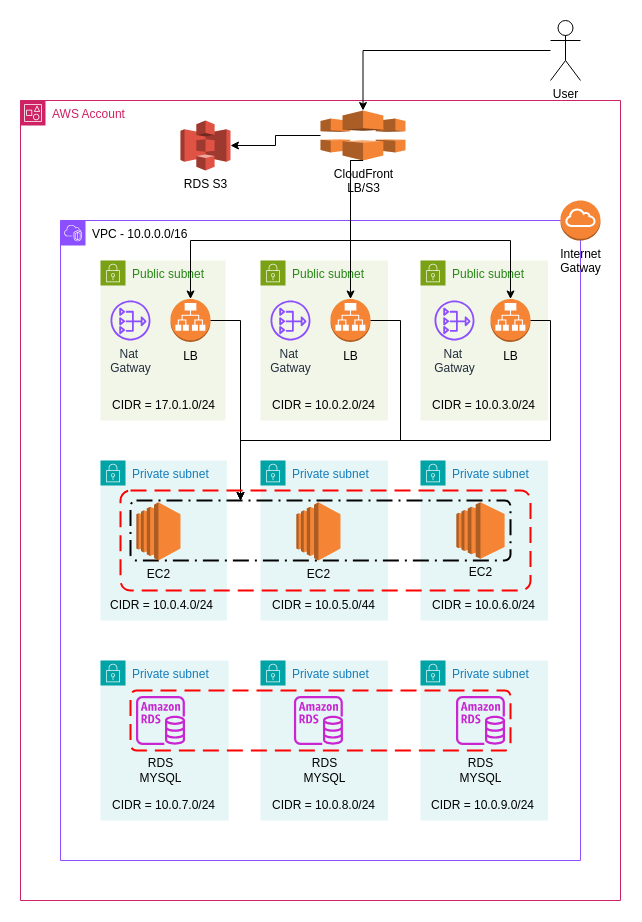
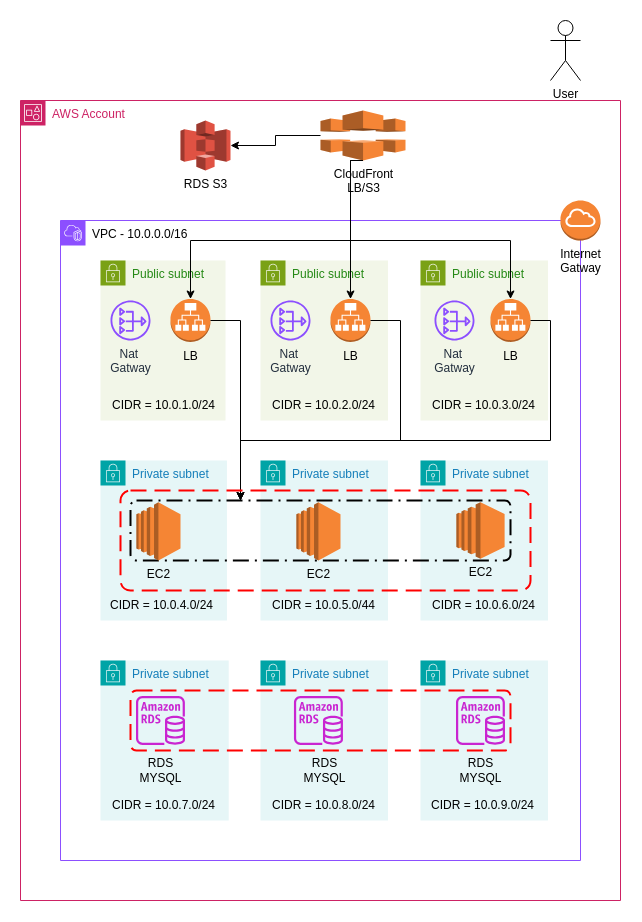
  <mxCell id="0" />
  <mxCell id="1" parent="0" />
  <mxCell id="2" value="AWS Account" style="points=[[0,0],[0.25,0],[0.5,0],[0.75,0],[1,0],[1,0.25],[1,0.5],[1,0.75],[1,1],[0.75,1],[0.5,1],[0.25,1],[0,1],[0,0.75],[0,0.5],[0,0.25]];outlineConnect=0;gradientColor=none;html=1;whiteSpace=wrap;fontSize=12;fontStyle=0;container=1;pointerEvents=0;collapsible=0;recursiveResize=0;shape=mxgraph.aws4.group;grIcon=mxgraph.aws4.group_account;strokeColor=#CD2264;fillColor=none;verticalAlign=top;align=left;spacingLeft=30;fontColor=#CD2264;dashed=0;" parent="1" vertex="1"><mxGeometry x="20" y="100" width="600" height="800" as="geometry" /></mxCell>
  <mxCell id="3" value="&lt;font color=&quot;#000000&quot;&gt;VPC - 10.0.0.0/16&lt;/font&gt;" style="points=[[0,0],[0.25,0],[0.5,0],[0.75,0],[1,0],[1,0.25],[1,0.5],[1,0.75],[1,1],[0.75,1],[0.5,1],[0.25,1],[0,1],[0,0.75],[0,0.5],[0,0.25]];outlineConnect=0;gradientColor=none;html=1;whiteSpace=wrap;fontSize=12;fontStyle=0;container=1;pointerEvents=0;collapsible=0;recursiveResize=0;shape=mxgraph.aws4.group;grIcon=mxgraph.aws4.group_vpc2;strokeColor=#8C4FFF;fillColor=none;verticalAlign=top;align=left;spacingLeft=30;fontColor=#AAB7B8;dashed=0;" parent="2" vertex="1"><mxGeometry x="40" y="120" width="520" height="640" as="geometry" /></mxCell>
  <mxCell id="4" value="Private subnet" style="points=[[0,0],[0.25,0],[0.5,0],[0.75,0],[1,0],[1,0.25],[1,0.5],[1,0.75],[1,1],[0.75,1],[0.5,1],[0.25,1],[0,1],[0,0.75],[0,0.5],[0,0.25]];outlineConnect=0;gradientColor=none;html=1;whiteSpace=wrap;fontSize=12;fontStyle=0;container=1;pointerEvents=0;collapsible=0;recursiveResize=0;shape=mxgraph.aws4.group;grIcon=mxgraph.aws4.group_security_group;grStroke=0;strokeColor=#00A4A6;fillColor=#E6F6F7;verticalAlign=top;align=left;spacingLeft=30;fontColor=#147EBA;dashed=0;" parent="3" vertex="1"><mxGeometry x="360" y="440" width="127.49" height="160" as="geometry" /></mxCell>
  <mxCell id="5" value="" style="sketch=0;outlineConnect=0;fontColor=#232F3E;gradientColor=none;fillColor=#C925D1;strokeColor=none;dashed=0;verticalLabelPosition=bottom;verticalAlign=top;align=center;html=1;fontSize=12;fontStyle=0;aspect=fixed;pointerEvents=1;shape=mxgraph.aws4.rds_instance;" parent="4" vertex="1"><mxGeometry x="35.5" y="35.5" width="49" height="49" as="geometry" /></mxCell>
  <mxCell id="6" value="CIDR = 10.0.9.0/24" style="text;html=1;align=center;verticalAlign=middle;resizable=0;points=[];autosize=1;strokeColor=none;fillColor=none;" parent="4" vertex="1"><mxGeometry x="-2.51" y="130" width="130" height="30" as="geometry" /></mxCell>
  <mxCell id="7" value="RDS&lt;div&gt;MYSQL&lt;/div&gt;" style="text;html=1;align=center;verticalAlign=middle;resizable=0;points=[];autosize=1;strokeColor=none;fillColor=none;" vertex="1" parent="4"><mxGeometry x="25" y="90" width="70" height="40" as="geometry" /></mxCell>
  <mxCell id="8" value="Private subnet" style="points=[[0,0],[0.25,0],[0.5,0],[0.75,0],[1,0],[1,0.25],[1,0.5],[1,0.75],[1,1],[0.75,1],[0.5,1],[0.25,1],[0,1],[0,0.75],[0,0.5],[0,0.25]];outlineConnect=0;gradientColor=none;html=1;whiteSpace=wrap;fontSize=12;fontStyle=0;container=1;pointerEvents=0;collapsible=0;recursiveResize=0;shape=mxgraph.aws4.group;grIcon=mxgraph.aws4.group_security_group;grStroke=0;strokeColor=#00A4A6;fillColor=#E6F6F7;verticalAlign=top;align=left;spacingLeft=30;fontColor=#147EBA;dashed=0;" parent="3" vertex="1"><mxGeometry x="200" y="440" width="127.5" height="160" as="geometry" /></mxCell>
  <mxCell id="9" value="" style="sketch=0;outlineConnect=0;fontColor=#232F3E;gradientColor=none;fillColor=#C925D1;strokeColor=none;dashed=0;verticalLabelPosition=bottom;verticalAlign=top;align=center;html=1;fontSize=12;fontStyle=0;aspect=fixed;pointerEvents=1;shape=mxgraph.aws4.rds_instance;" parent="8" vertex="1"><mxGeometry x="33.44" y="35.5" width="49" height="49" as="geometry" /></mxCell>
  <mxCell id="10" value="CIDR = 10.0.8.0/24" style="text;html=1;align=center;verticalAlign=middle;resizable=0;points=[];autosize=1;strokeColor=none;fillColor=none;" parent="8" vertex="1"><mxGeometry x="-2.5" y="130" width="130" height="30" as="geometry" /></mxCell>
  <mxCell id="11" value="RDS&lt;div&gt;MYSQL&lt;/div&gt;" style="text;html=1;align=center;verticalAlign=middle;resizable=0;points=[];autosize=1;strokeColor=none;fillColor=none;" vertex="1" parent="8"><mxGeometry x="28.75" y="90" width="70" height="40" as="geometry" /></mxCell>
  <mxCell id="12" value="Private subnet" style="points=[[0,0],[0.25,0],[0.5,0],[0.75,0],[1,0],[1,0.25],[1,0.5],[1,0.75],[1,1],[0.75,1],[0.5,1],[0.25,1],[0,1],[0,0.75],[0,0.5],[0,0.25]];outlineConnect=0;gradientColor=none;html=1;whiteSpace=wrap;fontSize=12;fontStyle=0;container=1;pointerEvents=0;collapsible=0;recursiveResize=0;shape=mxgraph.aws4.group;grIcon=mxgraph.aws4.group_security_group;grStroke=0;strokeColor=#00A4A6;fillColor=#E6F6F7;verticalAlign=top;align=left;spacingLeft=30;fontColor=#147EBA;dashed=0;" parent="3" vertex="1"><mxGeometry x="40" y="440" width="128.23" height="160" as="geometry" /></mxCell>
  <mxCell id="13" value="" style="sketch=0;outlineConnect=0;fontColor=#232F3E;gradientColor=none;fillColor=#C925D1;strokeColor=none;dashed=0;verticalLabelPosition=bottom;verticalAlign=top;align=center;html=1;fontSize=12;fontStyle=0;aspect=fixed;pointerEvents=1;shape=mxgraph.aws4.rds_instance;" parent="12" vertex="1"><mxGeometry x="35.5" y="35.5" width="49" height="49" as="geometry" /></mxCell>
  <mxCell id="14" value="CIDR = 10.0.7.0/24" style="text;html=1;align=center;verticalAlign=middle;resizable=0;points=[];autosize=1;strokeColor=none;fillColor=none;" parent="12" vertex="1"><mxGeometry x="-1.77" y="130" width="130" height="30" as="geometry" /></mxCell>
  <mxCell id="15" value="RDS&lt;div&gt;MYSQL&lt;/div&gt;" style="text;html=1;align=center;verticalAlign=middle;resizable=0;points=[];autosize=1;strokeColor=none;fillColor=none;" vertex="1" parent="12"><mxGeometry x="25" y="90" width="70" height="40" as="geometry" /></mxCell>
  <mxCell id="16" value="" style="rounded=1;arcSize=10;dashed=1;strokeColor=#ff0000;fillColor=none;gradientColor=none;dashPattern=8 4;strokeWidth=2;" parent="3" vertex="1"><mxGeometry x="70.0" y="470" width="380" height="60" as="geometry" /></mxCell>
  <mxCell id="17" value="Private subnet" style="points=[[0,0],[0.25,0],[0.5,0],[0.75,0],[1,0],[1,0.25],[1,0.5],[1,0.75],[1,1],[0.75,1],[0.5,1],[0.25,1],[0,1],[0,0.75],[0,0.5],[0,0.25]];outlineConnect=0;gradientColor=none;html=1;whiteSpace=wrap;fontSize=12;fontStyle=0;container=1;pointerEvents=0;collapsible=0;recursiveResize=0;shape=mxgraph.aws4.group;grIcon=mxgraph.aws4.group_security_group;grStroke=0;strokeColor=#00A4A6;fillColor=#E6F6F7;verticalAlign=top;align=left;spacingLeft=30;fontColor=#147EBA;dashed=0;" parent="3" vertex="1"><mxGeometry x="360" y="240" width="127.5" height="160" as="geometry" /></mxCell>
  <mxCell id="18" value="CIDR = 10.0.6.0/24" style="text;html=1;align=center;verticalAlign=middle;resizable=0;points=[];autosize=1;strokeColor=none;fillColor=none;" parent="17" vertex="1"><mxGeometry x="-2.5" y="130" width="130" height="30" as="geometry" /></mxCell>
  <mxCell id="19" value="Private subnet" style="points=[[0,0],[0.25,0],[0.5,0],[0.75,0],[1,0],[1,0.25],[1,0.5],[1,0.75],[1,1],[0.75,1],[0.5,1],[0.25,1],[0,1],[0,0.75],[0,0.5],[0,0.25]];outlineConnect=0;gradientColor=none;html=1;whiteSpace=wrap;fontSize=12;fontStyle=0;container=1;pointerEvents=0;collapsible=0;recursiveResize=0;shape=mxgraph.aws4.group;grIcon=mxgraph.aws4.group_security_group;grStroke=0;strokeColor=#00A4A6;fillColor=#E6F6F7;verticalAlign=top;align=left;spacingLeft=30;fontColor=#147EBA;dashed=0;" parent="3" vertex="1"><mxGeometry x="200" y="240" width="127.5" height="160" as="geometry" /></mxCell>
  <mxCell id="20" value="CIDR = 10.0.5.0/44" style="text;html=1;align=center;verticalAlign=middle;resizable=0;points=[];autosize=1;strokeColor=none;fillColor=none;" parent="19" vertex="1"><mxGeometry x="-2.5" y="130" width="130" height="30" as="geometry" /></mxCell>
  <mxCell id="21" value="Private subnet" style="points=[[0,0],[0.25,0],[0.5,0],[0.75,0],[1,0],[1,0.25],[1,0.5],[1,0.75],[1,1],[0.75,1],[0.5,1],[0.25,1],[0,1],[0,0.75],[0,0.5],[0,0.25]];outlineConnect=0;gradientColor=none;html=1;whiteSpace=wrap;fontSize=12;fontStyle=0;container=1;pointerEvents=0;collapsible=0;recursiveResize=0;shape=mxgraph.aws4.group;grIcon=mxgraph.aws4.group_security_group;grStroke=0;strokeColor=#00A4A6;fillColor=#E6F6F7;verticalAlign=top;align=left;spacingLeft=30;fontColor=#147EBA;dashed=0;" parent="3" vertex="1"><mxGeometry x="40" y="240" width="126.46" height="160" as="geometry" /></mxCell>
  <mxCell id="22" value="CIDR = 10.0.4.0/24" style="text;html=1;align=center;verticalAlign=middle;resizable=0;points=[];autosize=1;strokeColor=none;fillColor=none;" parent="21" vertex="1"><mxGeometry x="-3.54" y="130" width="130" height="30" as="geometry" /></mxCell>
  <mxCell id="23" value="" style="rounded=1;arcSize=10;dashed=1;fillColor=none;gradientColor=none;dashPattern=8 3 1 3;strokeWidth=2;" parent="3" vertex="1"><mxGeometry x="70" y="280" width="380" height="60" as="geometry" /></mxCell>
  <mxCell id="24" value="Public subnet" style="points=[[0,0],[0.25,0],[0.5,0],[0.75,0],[1,0],[1,0.25],[1,0.5],[1,0.75],[1,1],[0.75,1],[0.5,1],[0.25,1],[0,1],[0,0.75],[0,0.5],[0,0.25]];outlineConnect=0;gradientColor=none;html=1;whiteSpace=wrap;fontSize=12;fontStyle=0;container=1;pointerEvents=0;collapsible=0;recursiveResize=0;shape=mxgraph.aws4.group;grIcon=mxgraph.aws4.group_security_group;grStroke=0;strokeColor=#7AA116;fillColor=#F2F6E8;verticalAlign=top;align=left;spacingLeft=30;fontColor=#248814;dashed=0;" parent="3" vertex="1"><mxGeometry x="40" y="40" width="125" height="160" as="geometry" /></mxCell>
  <mxCell id="25" value="Nat&amp;nbsp;&lt;div&gt;Gatway&lt;/div&gt;" style="sketch=0;outlineConnect=0;fontColor=#232F3E;gradientColor=none;fillColor=#8C4FFF;strokeColor=none;dashed=0;verticalLabelPosition=bottom;verticalAlign=top;align=center;html=1;fontSize=12;fontStyle=0;aspect=fixed;pointerEvents=1;shape=mxgraph.aws4.nat_gateway;" parent="24" vertex="1"><mxGeometry x="10" y="40" width="40" height="40" as="geometry" /></mxCell>
  <mxCell id="26" value="LB" style="outlineConnect=0;dashed=0;verticalLabelPosition=bottom;verticalAlign=top;align=center;html=1;shape=mxgraph.aws3.application_load_balancer;fillColor=#F58534;gradientColor=none;" parent="24" vertex="1"><mxGeometry x="70" y="38.5" width="40" height="43" as="geometry" /></mxCell>
- <mxCell id="27" value="CIDR = 17.0.1.0/24" style="text;html=1;align=center;verticalAlign=middle;resizable=0;points=[];autosize=1;strokeColor=none;fillColor=none;" parent="24" vertex="1"><mxGeometry x="-2.5" y="130" width="130" height="30" as="geometry" /></mxCell>
+ <mxCell id="27" value="CIDR = 10.0.1.0/24" style="text;html=1;align=center;verticalAlign=middle;resizable=0;points=[];autosize=1;strokeColor=none;fillColor=none;" parent="24" vertex="1"><mxGeometry x="-2.5" y="130" width="130" height="30" as="geometry" /></mxCell>
  <mxCell id="28" value="Public subnet" style="points=[[0,0],[0.25,0],[0.5,0],[0.75,0],[1,0],[1,0.25],[1,0.5],[1,0.75],[1,1],[0.75,1],[0.5,1],[0.25,1],[0,1],[0,0.75],[0,0.5],[0,0.25]];outlineConnect=0;gradientColor=none;html=1;whiteSpace=wrap;fontSize=12;fontStyle=0;container=1;pointerEvents=0;collapsible=0;recursiveResize=0;shape=mxgraph.aws4.group;grIcon=mxgraph.aws4.group_security_group;grStroke=0;strokeColor=#7AA116;fillColor=#F2F6E8;verticalAlign=top;align=left;spacingLeft=30;fontColor=#248814;dashed=0;" parent="3" vertex="1"><mxGeometry x="200" y="40" width="127.5" height="160" as="geometry" /></mxCell>
  <mxCell id="29" value="Nat&amp;nbsp;&lt;div&gt;Gatway&lt;/div&gt;" style="sketch=0;outlineConnect=0;fontColor=#232F3E;gradientColor=none;fillColor=#8C4FFF;strokeColor=none;dashed=0;verticalLabelPosition=bottom;verticalAlign=top;align=center;html=1;fontSize=12;fontStyle=0;aspect=fixed;pointerEvents=1;shape=mxgraph.aws4.nat_gateway;" parent="28" vertex="1"><mxGeometry x="10" y="40" width="40" height="40" as="geometry" /></mxCell>
  <mxCell id="30" value="LB" style="outlineConnect=0;dashed=0;verticalLabelPosition=bottom;verticalAlign=top;align=center;html=1;shape=mxgraph.aws3.application_load_balancer;fillColor=#F58534;gradientColor=none;" parent="28" vertex="1"><mxGeometry x="70" y="38.5" width="40" height="43" as="geometry" /></mxCell>
  <mxCell id="31" value="CIDR = 10.0.2.0/24" style="text;html=1;align=center;verticalAlign=middle;resizable=0;points=[];autosize=1;strokeColor=none;fillColor=none;" parent="28" vertex="1"><mxGeometry x="-2.5" y="130" width="130" height="30" as="geometry" /></mxCell>
  <mxCell id="32" value="Public subnet" style="points=[[0,0],[0.25,0],[0.5,0],[0.75,0],[1,0],[1,0.25],[1,0.5],[1,0.75],[1,1],[0.75,1],[0.5,1],[0.25,1],[0,1],[0,0.75],[0,0.5],[0,0.25]];outlineConnect=0;gradientColor=none;html=1;whiteSpace=wrap;fontSize=12;fontStyle=0;container=1;pointerEvents=0;collapsible=0;recursiveResize=0;shape=mxgraph.aws4.group;grIcon=mxgraph.aws4.group_security_group;grStroke=0;strokeColor=#7AA116;fillColor=#F2F6E8;verticalAlign=top;align=left;spacingLeft=30;fontColor=#248814;dashed=0;" parent="3" vertex="1"><mxGeometry x="360" y="40" width="127.5" height="160" as="geometry" /></mxCell>
  <mxCell id="33" value="Nat&amp;nbsp;&lt;div&gt;Gatway&lt;/div&gt;" style="sketch=0;outlineConnect=0;fontColor=#232F3E;gradientColor=none;fillColor=#8C4FFF;strokeColor=none;dashed=0;verticalLabelPosition=bottom;verticalAlign=top;align=center;html=1;fontSize=12;fontStyle=0;aspect=fixed;pointerEvents=1;shape=mxgraph.aws4.nat_gateway;" parent="32" vertex="1"><mxGeometry x="14" y="40" width="40" height="40" as="geometry" /></mxCell>
  <mxCell id="34" value="LB" style="outlineConnect=0;dashed=0;verticalLabelPosition=bottom;verticalAlign=top;align=center;html=1;shape=mxgraph.aws3.application_load_balancer;fillColor=#F58534;gradientColor=none;" parent="32" vertex="1"><mxGeometry x="70" y="38.5" width="40" height="43" as="geometry" /></mxCell>
  <mxCell id="35" value="CIDR = 10.0.3.0/24" style="text;html=1;align=center;verticalAlign=middle;resizable=0;points=[];autosize=1;strokeColor=none;fillColor=none;" parent="32" vertex="1"><mxGeometry x="-2.5" y="130" width="130" height="30" as="geometry" /></mxCell>
  <mxCell id="36" value="EC2" style="outlineConnect=0;dashed=0;verticalLabelPosition=bottom;verticalAlign=top;align=center;html=1;shape=mxgraph.aws3.ec2;fillColor=#F58534;gradientColor=none;" parent="3" vertex="1"><mxGeometry x="75.87" y="281.75" width="44.12" height="58.25" as="geometry" /></mxCell>
  <mxCell id="37" value="EC2" style="outlineConnect=0;dashed=0;verticalLabelPosition=bottom;verticalAlign=top;align=center;html=1;shape=mxgraph.aws3.ec2;fillColor=#F58534;gradientColor=none;" parent="3" vertex="1"><mxGeometry x="235.86" y="281.75" width="44.13" height="58.25" as="geometry" /></mxCell>
  <mxCell id="38" value="EC2" style="outlineConnect=0;dashed=0;verticalLabelPosition=bottom;verticalAlign=top;align=center;html=1;shape=mxgraph.aws3.ec2;fillColor=#F58534;gradientColor=none;" parent="3" vertex="1"><mxGeometry x="395.86" y="281.75" width="48.25" height="56.5" as="geometry" /></mxCell>
  <mxCell id="39" value="" style="edgeStyle=orthogonalEdgeStyle;rounded=0;orthogonalLoop=1;jettySize=auto;html=1;entryX=0.3;entryY=0.125;entryDx=0;entryDy=0;entryPerimeter=0;" parent="3" source="30" edge="1"><mxGeometry relative="1" as="geometry"><mxPoint x="180" y="280" as="targetPoint" /><Array as="points"><mxPoint x="340" y="100" /><mxPoint x="340" y="220" /><mxPoint x="180" y="220" /></Array></mxGeometry></mxCell>
  <mxCell id="40" value="" style="edgeStyle=orthogonalEdgeStyle;rounded=0;orthogonalLoop=1;jettySize=auto;html=1;" parent="3" source="34" edge="1"><mxGeometry relative="1" as="geometry"><mxPoint x="180" y="280" as="targetPoint" /><Array as="points"><mxPoint x="490" y="100" /><mxPoint x="490" y="220" /><mxPoint x="180" y="220" /><mxPoint x="180" y="280" /></Array></mxGeometry></mxCell>
  <mxCell id="41" value="" style="edgeStyle=orthogonalEdgeStyle;rounded=0;orthogonalLoop=1;jettySize=auto;html=1;" parent="3" source="26" edge="1"><mxGeometry relative="1" as="geometry"><mxPoint x="180" y="280" as="targetPoint" /><Array as="points"><mxPoint x="180" y="100" /></Array></mxGeometry></mxCell>
  <mxCell id="42" value="RDS S3" style="outlineConnect=0;dashed=0;verticalLabelPosition=bottom;verticalAlign=top;align=center;html=1;shape=mxgraph.aws3.s3;fillColor=#E05243;gradientColor=none;" parent="2" vertex="1"><mxGeometry x="160" y="20" width="50" height="50" as="geometry" /></mxCell>
  <mxCell id="43" value="" style="edgeStyle=orthogonalEdgeStyle;rounded=0;orthogonalLoop=1;jettySize=auto;html=1;" parent="2" source="45" target="42" edge="1"><mxGeometry relative="1" as="geometry" /></mxCell>
  <mxCell id="44" value="" style="edgeStyle=orthogonalEdgeStyle;rounded=0;orthogonalLoop=1;jettySize=auto;html=1;exitX=0.5;exitY=1;exitDx=0;exitDy=0;exitPerimeter=0;" parent="2" source="45" target="30" edge="1"><mxGeometry relative="1" as="geometry"><Array as="points"><mxPoint x="330" y="120" /><mxPoint x="330" y="120" /></Array></mxGeometry></mxCell>
  <mxCell id="45" value="CloudFront&lt;div&gt;LB/S3&lt;/div&gt;" style="outlineConnect=0;dashed=0;verticalLabelPosition=bottom;verticalAlign=top;align=center;html=1;shape=mxgraph.aws3.cloudfront;fillColor=#F58536;gradientColor=none;" parent="2" vertex="1"><mxGeometry x="300" y="10" width="85" height="50" as="geometry" /></mxCell>
  <mxCell id="46" value="" style="edgeStyle=orthogonalEdgeStyle;rounded=0;orthogonalLoop=1;jettySize=auto;html=1;exitX=0.5;exitY=1;exitDx=0;exitDy=0;exitPerimeter=0;" parent="2" source="45" target="34" edge="1"><mxGeometry relative="1" as="geometry"><mxPoint x="300" y="110" as="sourcePoint" /><mxPoint x="340" y="209" as="targetPoint" /><Array as="points"><mxPoint x="330" y="140" /><mxPoint x="490" y="140" /></Array></mxGeometry></mxCell>
  <mxCell id="47" value="" style="edgeStyle=orthogonalEdgeStyle;rounded=0;orthogonalLoop=1;jettySize=auto;html=1;entryX=0.5;entryY=0;entryDx=0;entryDy=0;entryPerimeter=0;" parent="2" source="45" target="26" edge="1"><mxGeometry relative="1" as="geometry"><mxPoint x="300" y="110" as="sourcePoint" /><mxPoint x="500" y="209" as="targetPoint" /><Array as="points"><mxPoint x="330" y="140" /><mxPoint x="170" y="140" /></Array></mxGeometry></mxCell>
  <mxCell id="48" value="Internet&lt;br&gt;Gatway&lt;div&gt;&lt;br&gt;&lt;/div&gt;" style="outlineConnect=0;dashed=0;verticalLabelPosition=bottom;verticalAlign=top;align=center;html=1;shape=mxgraph.aws3.internet_gateway;fillColor=#F58534;gradientColor=none;" parent="2" vertex="1"><mxGeometry x="540" y="100" width="40" height="40" as="geometry" /></mxCell>
- <mxCell id="49" value="" style="edgeStyle=orthogonalEdgeStyle;rounded=0;orthogonalLoop=1;jettySize=auto;html=1;" parent="1" source="50" target="45" edge="1"><mxGeometry relative="1" as="geometry" /></mxCell>
  <mxCell id="50" value="User" style="shape=umlActor;verticalLabelPosition=bottom;verticalAlign=top;html=1;outlineConnect=0;" parent="1" vertex="1"><mxGeometry x="550" y="20" width="30" height="60" as="geometry" /></mxCell>
  <mxCell id="51" value="" style="rounded=1;arcSize=10;dashed=1;strokeColor=#ff0000;fillColor=none;gradientColor=none;dashPattern=8 4;strokeWidth=2;" parent="1" vertex="1"><mxGeometry x="120" y="490" width="410" height="100" as="geometry" /></mxCell>
